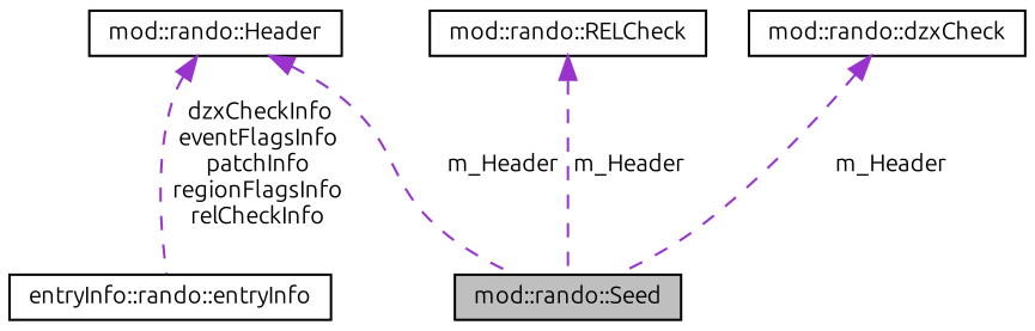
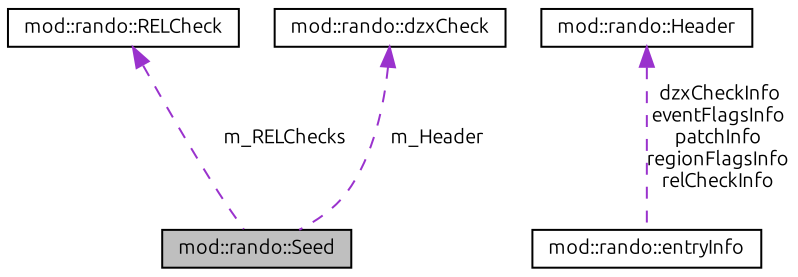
  digraph {
    fontname=Ubuntu
    node [color=black fillcolor=white fontname=Ubuntu fontsize=10 shape=record style=filled]
    edge [color=darkorchid3 dir=back fontname=Ubuntu fontsize=10 labelfontname=Helvetica labelfontsize=10 style=dashed]
    n1 [fillcolor=grey75 fontcolor=black height=0.2 label="mod::rando::Seed" width=0.4]
    n2 [height=0.2 label="mod::rando::Header" width=0.4]
-   n3 [height=0.2 label="entryInfo::rando::entryInfo" width=0.4]
+   n3 [height=0.2 label="mod::rando::entryInfo" width=0.4]
    n4 [height=0.2 label="mod::rando::RELCheck" width=0.4]
    n5 [height=0.2 label="mod::rando::dzxCheck" width=0.4]
-   n2 -> n1 [label=" m_Header"]
    n2 -> n3 [label=" dzxCheckInfo\neventFlagsInfo\npatchInfo\nregionFlagsInfo\nrelCheckInfo"]
-   n4 -> n1 [label=" m_Header"]
+   n4 -> n1 [label=" m_RELChecks"]
    n5 -> n1 [label=" m_Header"]
  }
